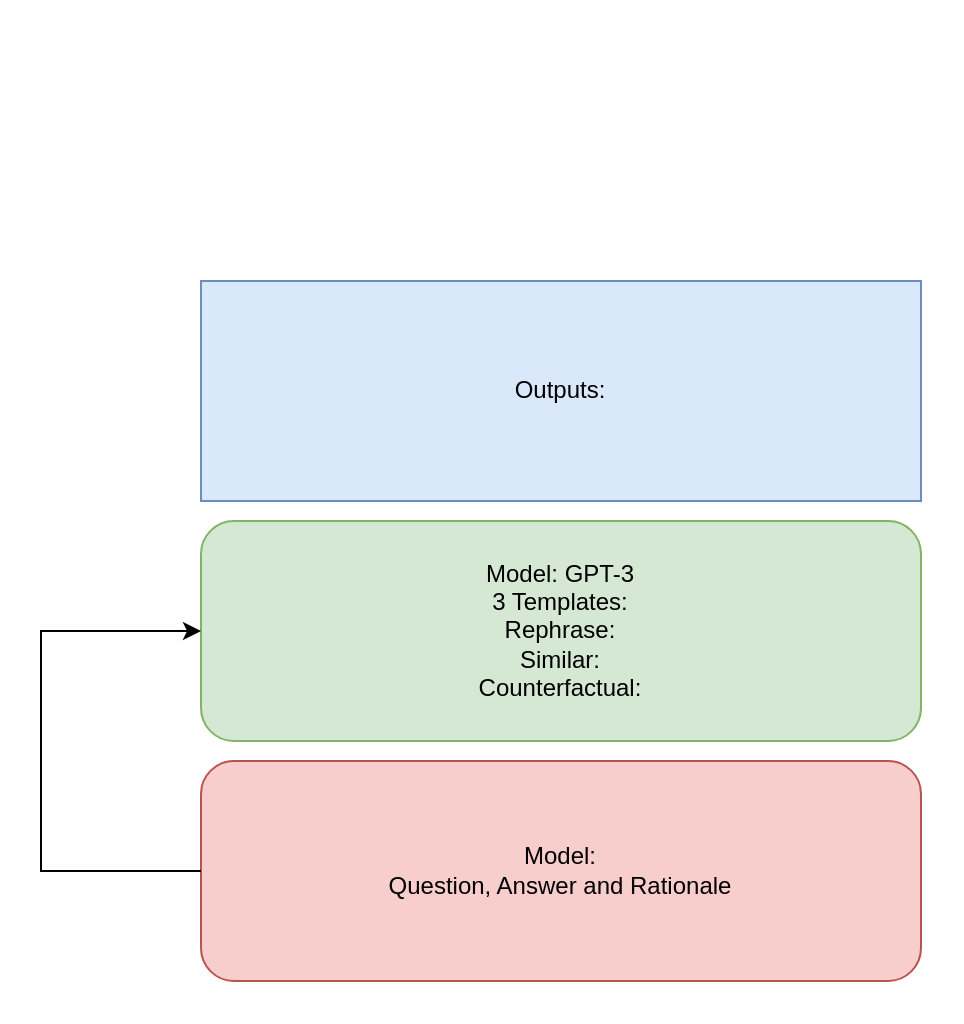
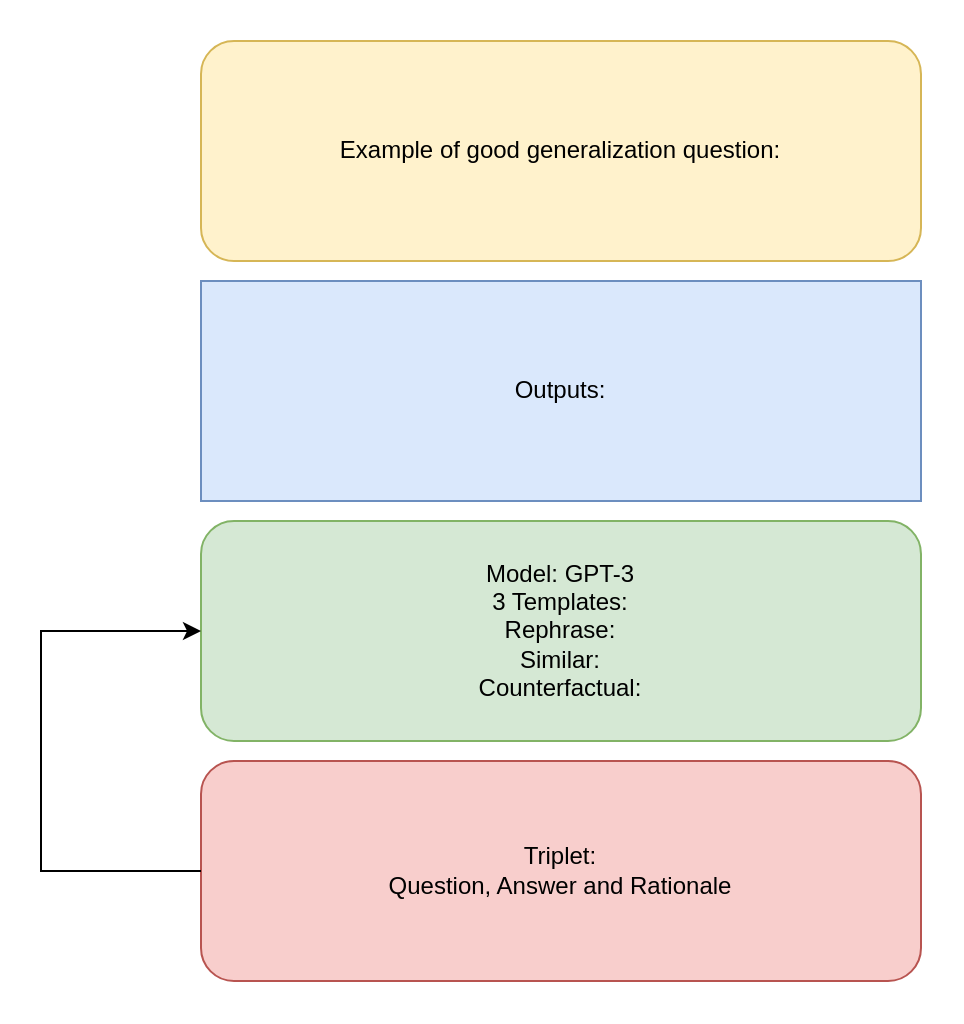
  <mxCell id="0" />
  <mxCell id="1" parent="0" />
- <mxCell id="2" value="Model:&lt;br&gt;Question, Answer and Rationale&lt;br&gt;" style="rounded=1;whiteSpace=wrap;html=1;fillColor=#f8cecc;strokeColor=#b85450;" vertex="1" parent="1"><mxGeometry x="100" y="380" width="360" height="110" as="geometry" /></mxCell>
+ <mxCell id="2" value="Triplet:&lt;br&gt;Question, Answer and Rationale&lt;br&gt;" style="rounded=1;whiteSpace=wrap;html=1;fillColor=#f8cecc;strokeColor=#b85450;" vertex="1" parent="1"><mxGeometry x="100" y="380" width="360" height="110" as="geometry" /></mxCell>
  <mxCell id="3" value="Model: GPT-3&lt;br&gt;3 Templates:&lt;br&gt;Rephrase:&lt;br&gt;Similar:&lt;br&gt;Counterfactual:" style="rounded=1;whiteSpace=wrap;html=1;fillColor=#d5e8d4;strokeColor=#82b366;" vertex="1" parent="1"><mxGeometry x="100" y="260" width="360" height="110" as="geometry" /></mxCell>
  <mxCell id="4" value="Outputs:" style="whiteSpace=wrap;html=1;fillColor=#dae8fc;strokeColor=#6c8ebf;rounded=0;" vertex="1" parent="1"><mxGeometry x="100" y="140" width="360" height="110" as="geometry" /></mxCell>
+ <mxCell id="5" value="Example of good generalization question:" style="rounded=1;whiteSpace=wrap;html=1;fillColor=#fff2cc;strokeColor=#d6b656;" vertex="1" parent="1"><mxGeometry x="100" y="20" width="360" height="110" as="geometry" /></mxCell>
  <mxCell id="6" value="" style="endArrow=classic;html=1;rounded=0;exitX=0;exitY=0.5;exitDx=0;exitDy=0;entryX=0;entryY=0.5;entryDx=0;entryDy=0;" edge="1" parent="1" source="2" target="3"><mxGeometry width="50" height="50" relative="1" as="geometry"><mxPoint x="30" y="440" as="sourcePoint" /><mxPoint x="80" y="390" as="targetPoint" /><Array as="points"><mxPoint x="20" y="435" /><mxPoint x="20" y="315" /></Array></mxGeometry></mxCell>
